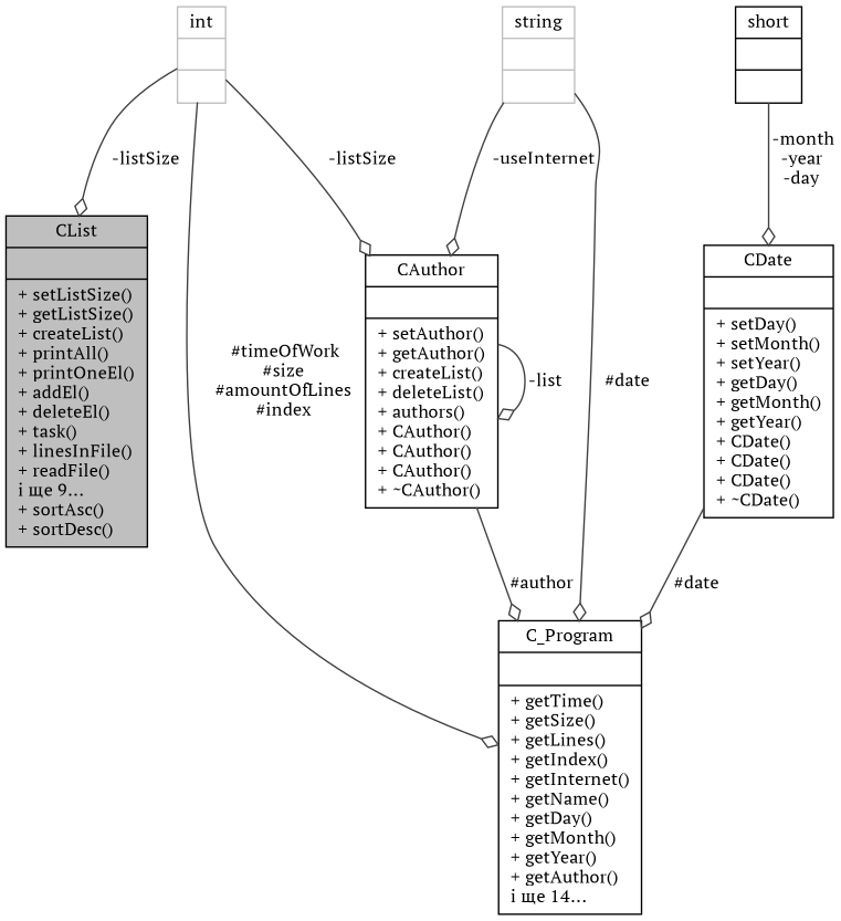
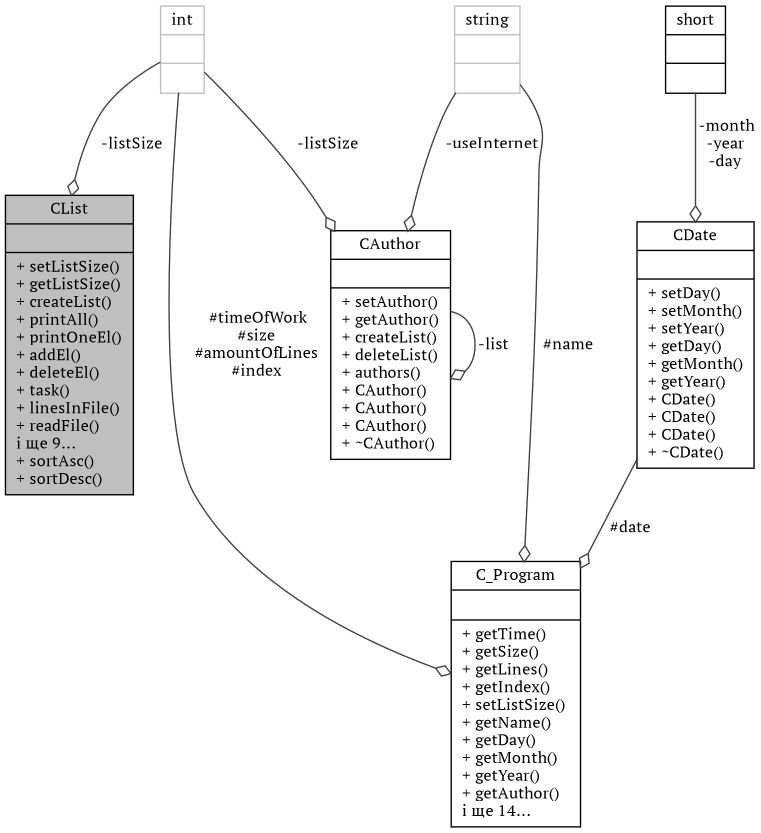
  digraph {
    fontname="PT Serif"
    node [color=black fillcolor=white fontname="PT Serif" fontsize=12 shape=record style=filled]
    edge [arrowhead=odiamond color=grey25 fontname="PT Serif" fontsize=12 labelfontname=Helvetica labelfontsize=12 style=solid]
    n1 [fillcolor=grey75 fontcolor=black height=0.2 label="{CList\n||+ setListSize()\l+ getListSize()\l+ createList()\l+ printAll()\l+ printOneEl()\l+ addEl()\l+ deleteEl()\l+ task()\l+ linesInFile()\l+ readFile()\lі ще  9...\l+ sortAsc()\l+ sortDesc()\l}" width=0.4]
-   n2 [height=0.2 label="{C_Program\n||+ getTime()\l+ getSize()\l+ getLines()\l+ getIndex()\l+ getInternet()\l+ getName()\l+ getDay()\l+ getMonth()\l+ getYear()\l+ getAuthor()\lі ще  14...\l}" width=0.4]
+   n2 [height=0.2 label="{C_Program\n||+ getTime()\l+ getSize()\l+ getLines()\l+ getIndex()\l+ setListSize()\l+ getName()\l+ getDay()\l+ getMonth()\l+ getYear()\l+ getAuthor()\lі ще  14...\l}" width=0.4]
    n3 [color=grey75 height=0.2 label="{int\n||}" width=0.4]
    n4 [height=0.2 label="{CAuthor\n||+ setAuthor()\l+ getAuthor()\l+ createList()\l+ deleteList()\l+ authors()\l+ CAuthor()\l+ CAuthor()\l+ CAuthor()\l+ ~CAuthor()\l}" width=0.4]
    n5 [color=grey75 height=0.2 label="{string\n||}" width=0.4]
    n6 [height=0.2 label="{CDate\n||+ setDay()\l+ setMonth()\l+ setYear()\l+ getDay()\l+ getMonth()\l+ getYear()\l+ CDate()\l+ CDate()\l+ CDate()\l+ ~CDate()\l}" width=0.4]
    n7 [height=0.2 label="{short\n||}" width=0.4]
    n3 -> n1 [label=" -listSize"]
    n3 -> n2 [label=" #timeOfWork\n#size\n#amountOfLines\n#index"]
    n3 -> n4 [label=" -listSize"]
-   n4 -> n2 [label=" #author"]
    n4 -> n4 [label=" -list"]
-   n5 -> n2 [label=" #date"]
+   n5 -> n2 [label=" #name"]
    n5 -> n4 [label=" -useInternet"]
    n6 -> n2 [label=" #date"]
    n7 -> n6 [label=" -month\n-year\n-day"]
  }
